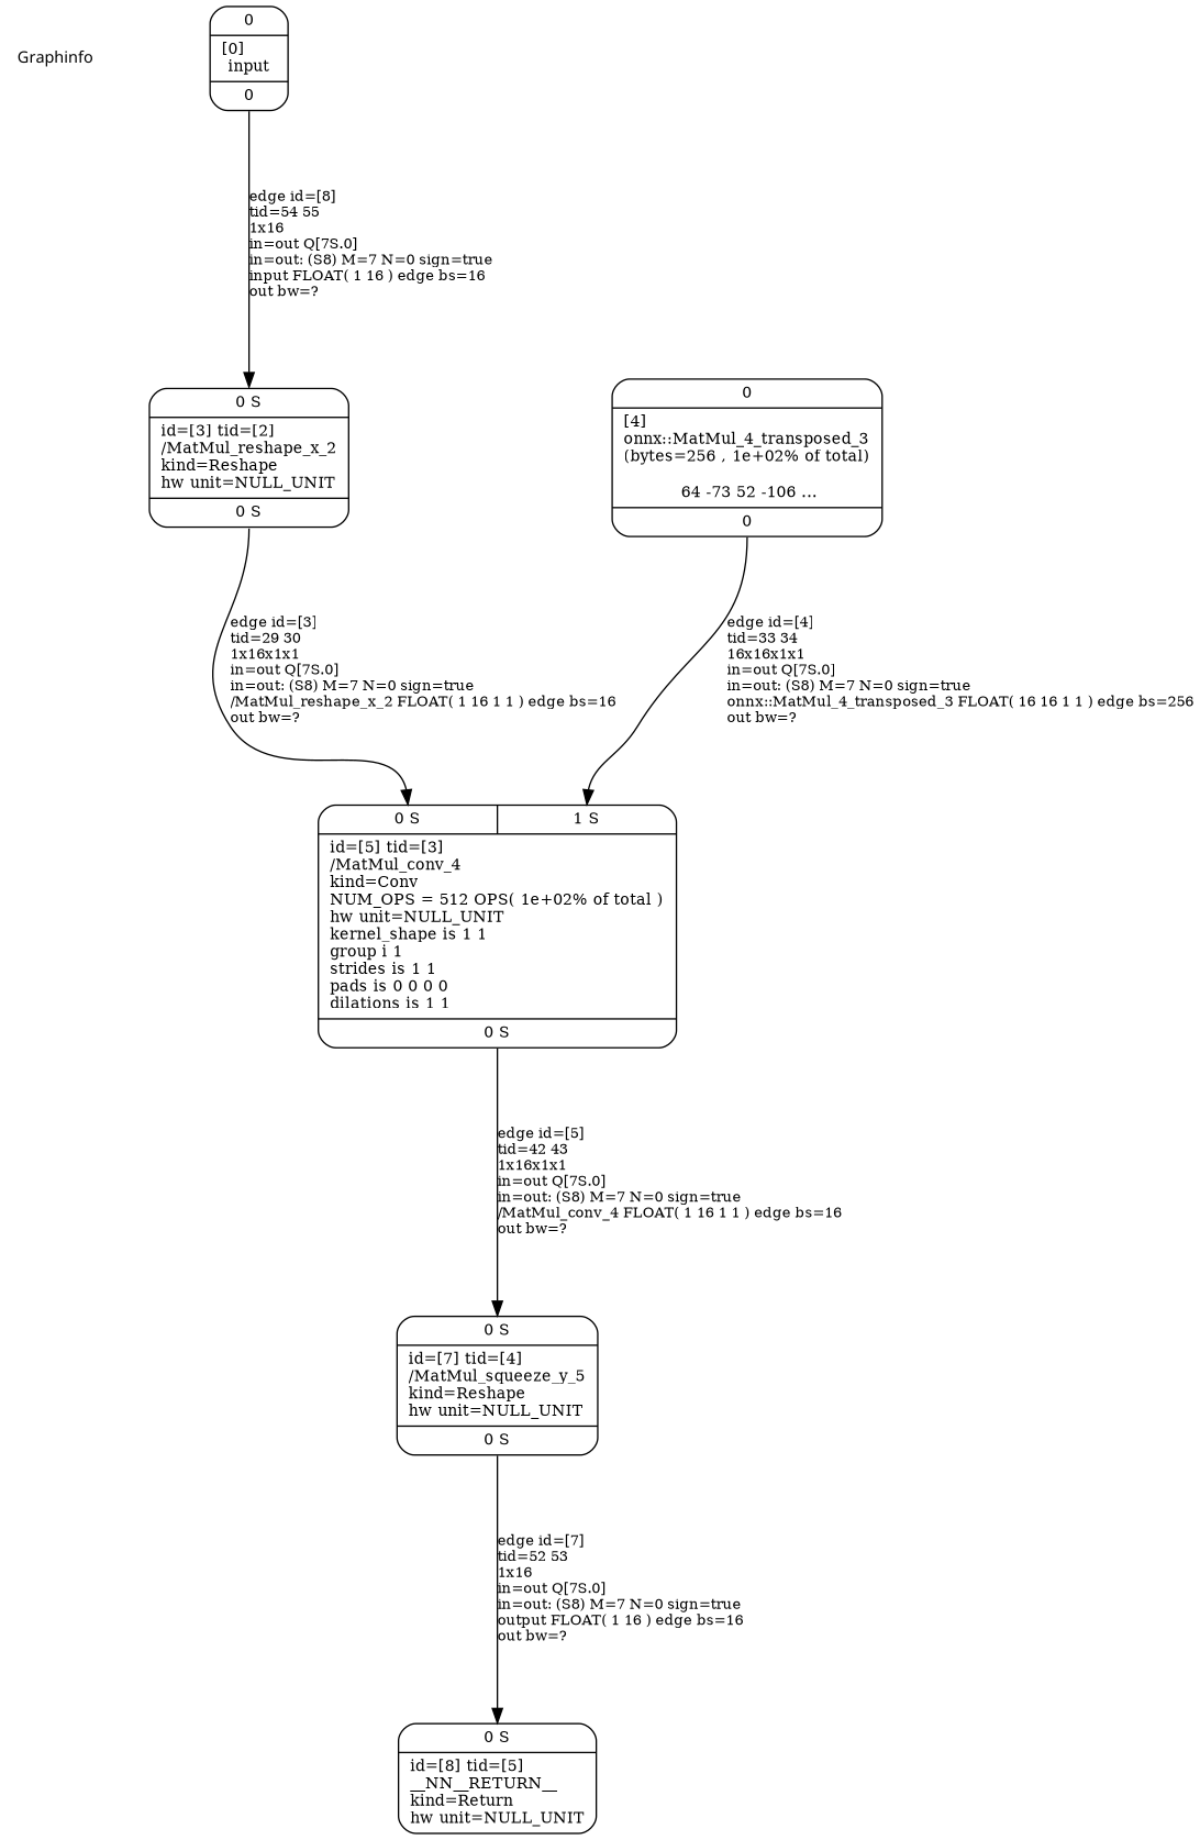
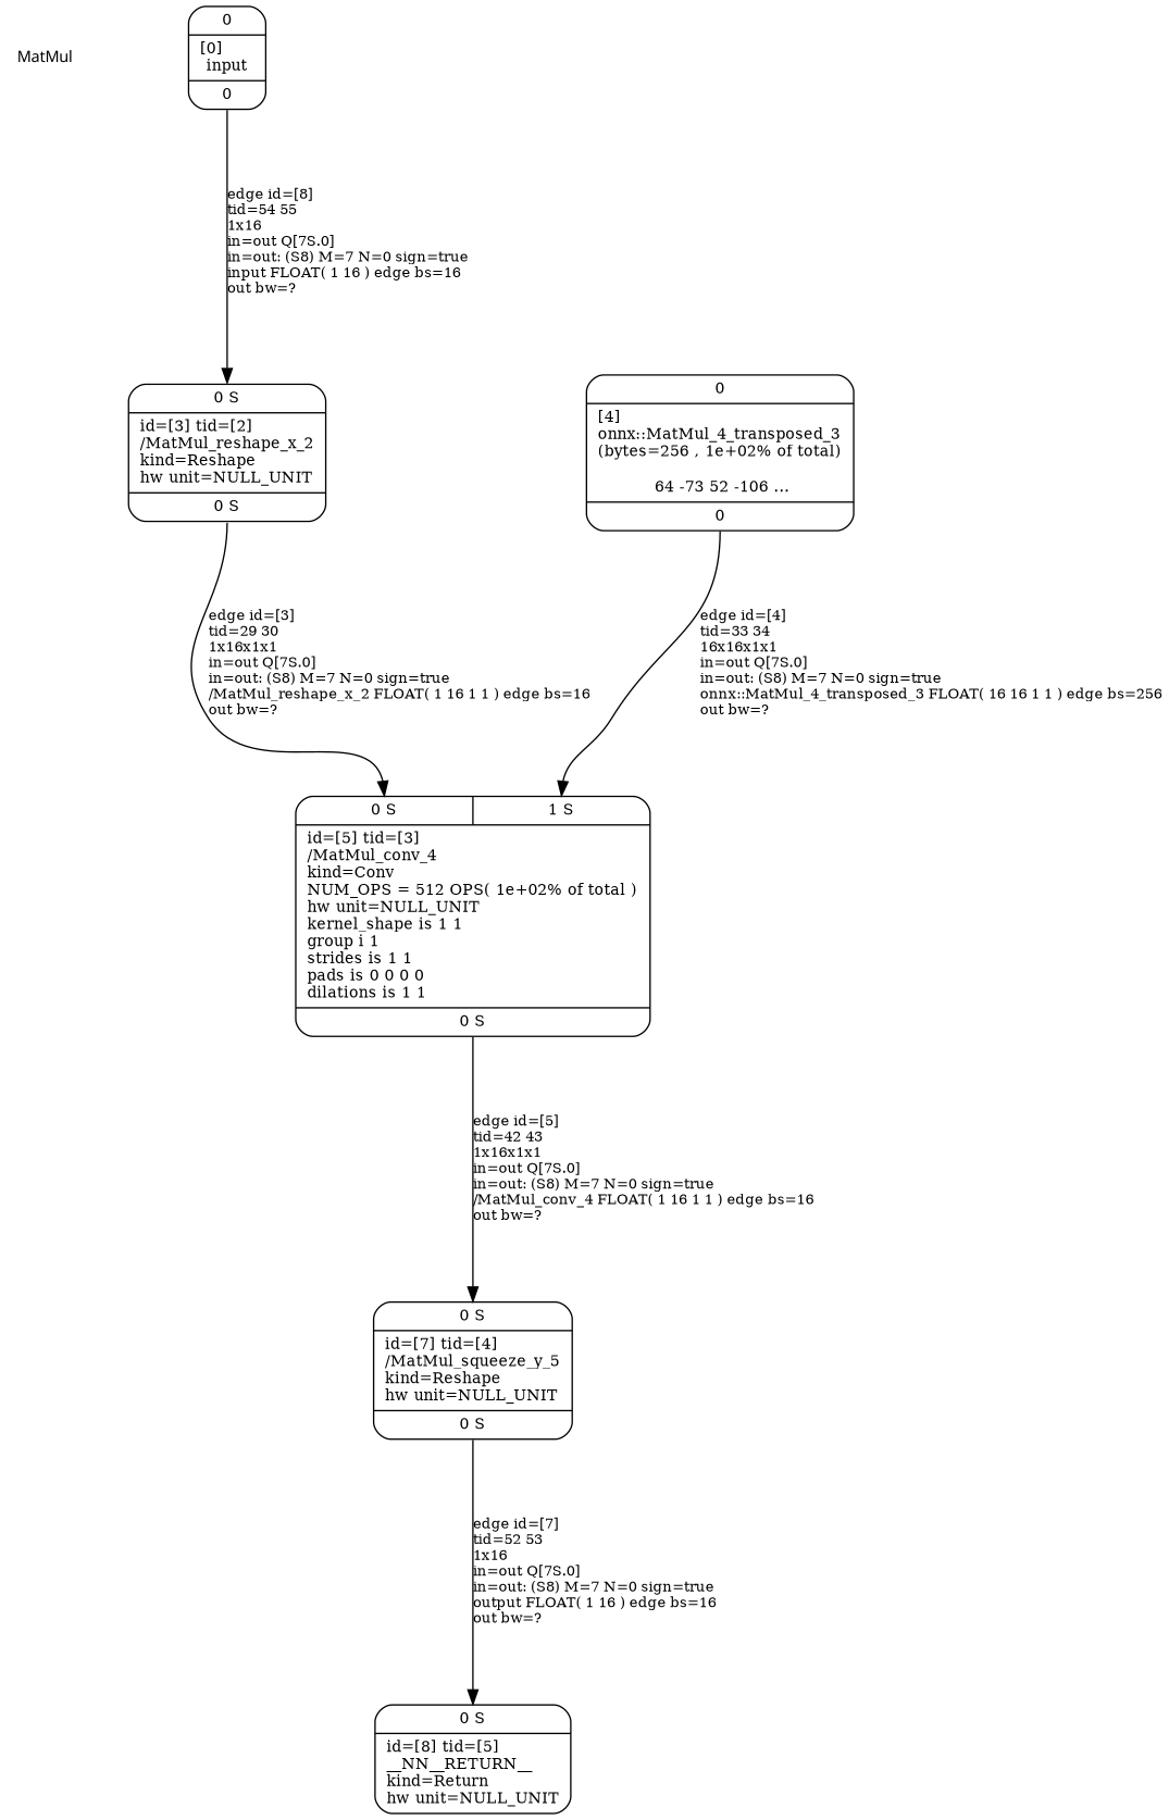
  digraph {
    compound=true
    fontsize=11
    nodesep=1
    rankdir=BU
    ranksep=1.5
    splines=spline
    node [color=black fontsize=11 shape=record style=rounded]
    edge [fontsize=10 headport="i0:n" tailport="o0:s"]
-   Graphinfo [fontname="Arial-Bold" shape=plaintext]
+   Graphinfo [fontname="Arial-Bold" shape=plaintext label=MatMul]
    n2 [label="{ { <i0> 0} |  [4]\lonnx::MatMul_4_transposed_3\l(bytes=256 , 1e+02% of total)\l\l 64 -73 52 -106 ... | { <o0> 0} }"]
    n3 [label="{ { < i0>  0 S  | < i1>  1 S } | id=[5] tid=[3]\l/MatMul_conv_4\lkind=Conv\lNUM_OPS = 512 OPS( 1e+02% of total )\lhw unit=NULL_UNIT\lkernel_shape is 1 1\lgroup i 1\lstrides is 1 1\lpads is 0 0 0 0\ldilations is 1 1\l | { < o0>  0 S } }"]
    n4 [label="{ { <i0> 0} |  [0]\linput | { <o0> 0} }"]
    n5 [label="{ { < i0>  0 S } | id=[3] tid=[2]\l/MatMul_reshape_x_2\lkind=Reshape\lhw unit=NULL_UNIT\l | { < o0>  0 S } }"]
    n6 [label="{ { < i0>  0 S } | id=[7] tid=[4]\l/MatMul_squeeze_y_5\lkind=Reshape\lhw unit=NULL_UNIT\l | { < o0>  0 S } }"]
    n7 [label="{ { < i0>  0 S } | id=[8] tid=[5]\l__NN__RETURN__\lkind=Return\lhw unit=NULL_UNIT\l}"]
    n2 -> n3 [headport="i1:n" label="edge id=[4]\ltid=33 34\l16x16x1x1\lin=out Q[7S.0]\lin=out: (S8) M=7 N=0 sign=true\lonnx::MatMul_4_transposed_3 FLOAT( 16 16 1 1 ) edge bs=256\lout bw=?\l"]
    n3 -> n6 [label="edge id=[5]\ltid=42 43\l1x16x1x1\lin=out Q[7S.0]\lin=out: (S8) M=7 N=0 sign=true\l/MatMul_conv_4 FLOAT( 1 16 1 1 ) edge bs=16\lout bw=?\l"]
    n4 -> n5 [label="edge id=[8]\ltid=54 55\l1x16\lin=out Q[7S.0]\lin=out: (S8) M=7 N=0 sign=true\linput FLOAT( 1 16 ) edge bs=16\lout bw=?\l"]
    n5 -> n3 [label="edge id=[3]\ltid=29 30\l1x16x1x1\lin=out Q[7S.0]\lin=out: (S8) M=7 N=0 sign=true\l/MatMul_reshape_x_2 FLOAT( 1 16 1 1 ) edge bs=16\lout bw=?\l"]
    n6 -> n7 [label="edge id=[7]\ltid=52 53\l1x16\lin=out Q[7S.0]\lin=out: (S8) M=7 N=0 sign=true\loutput FLOAT( 1 16 ) edge bs=16\lout bw=?\l"]
  }
